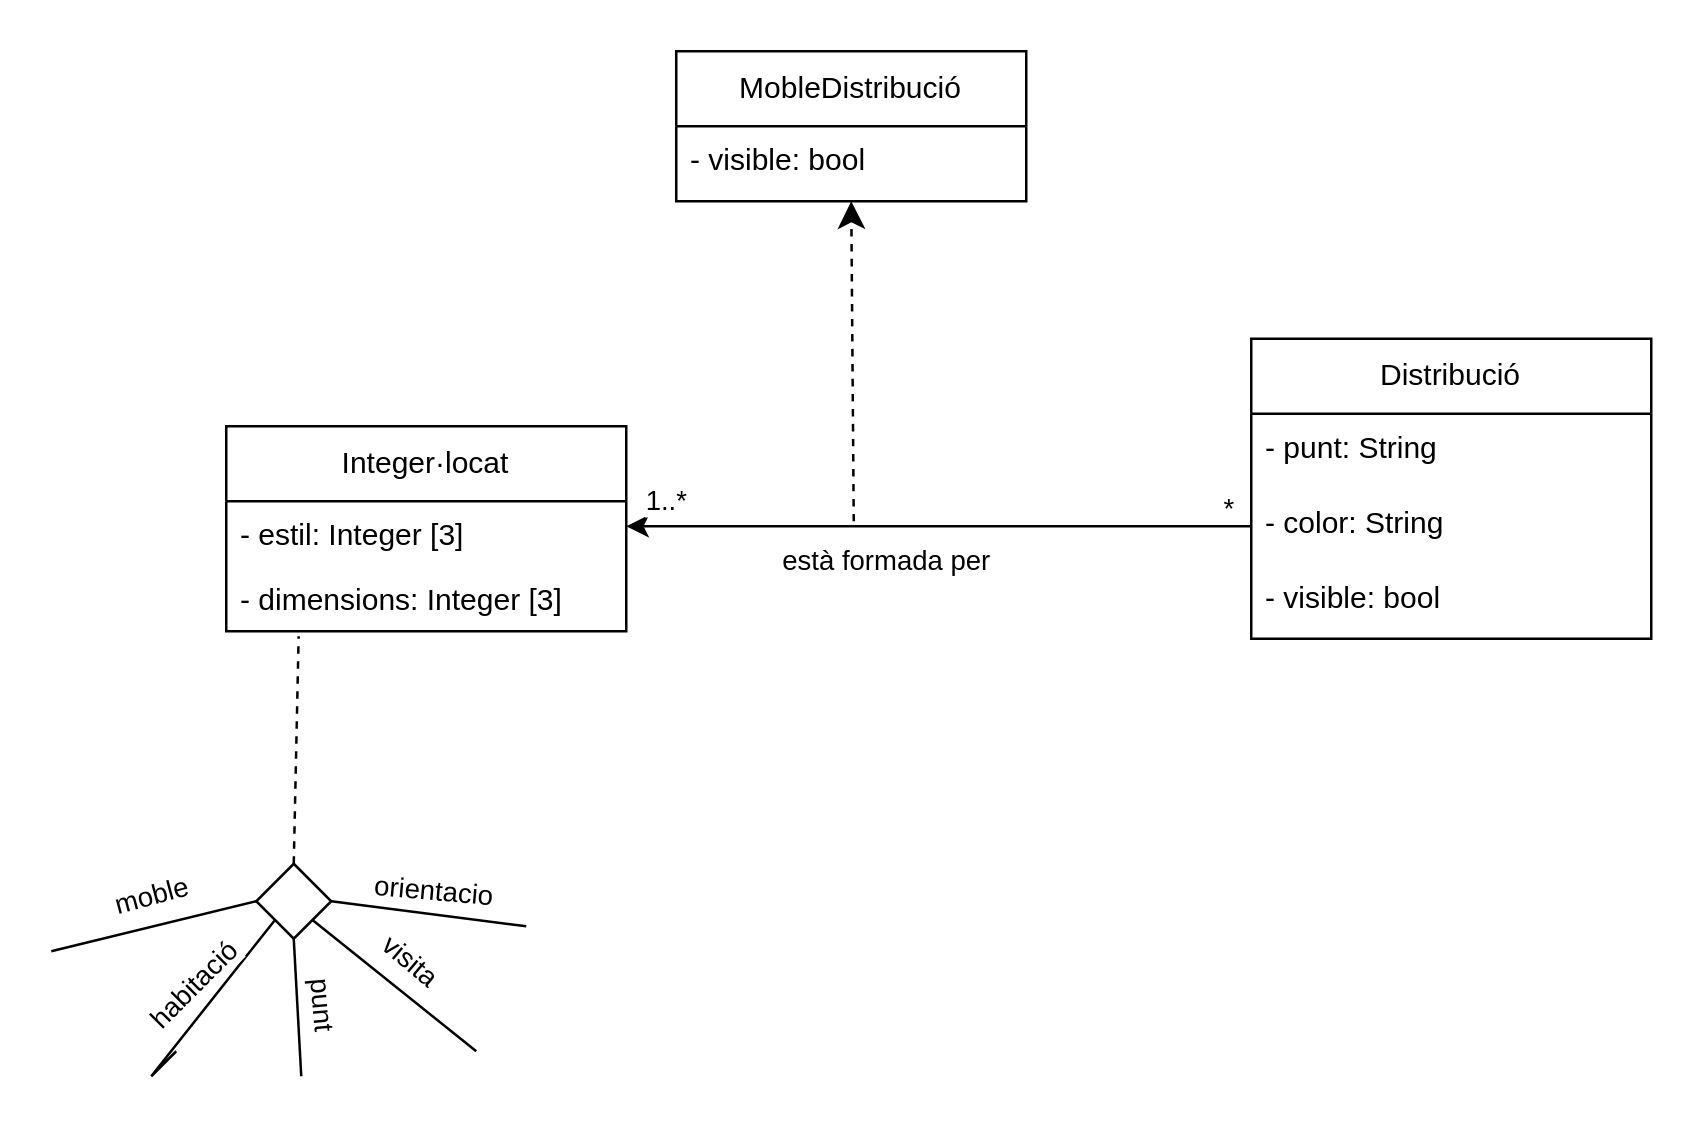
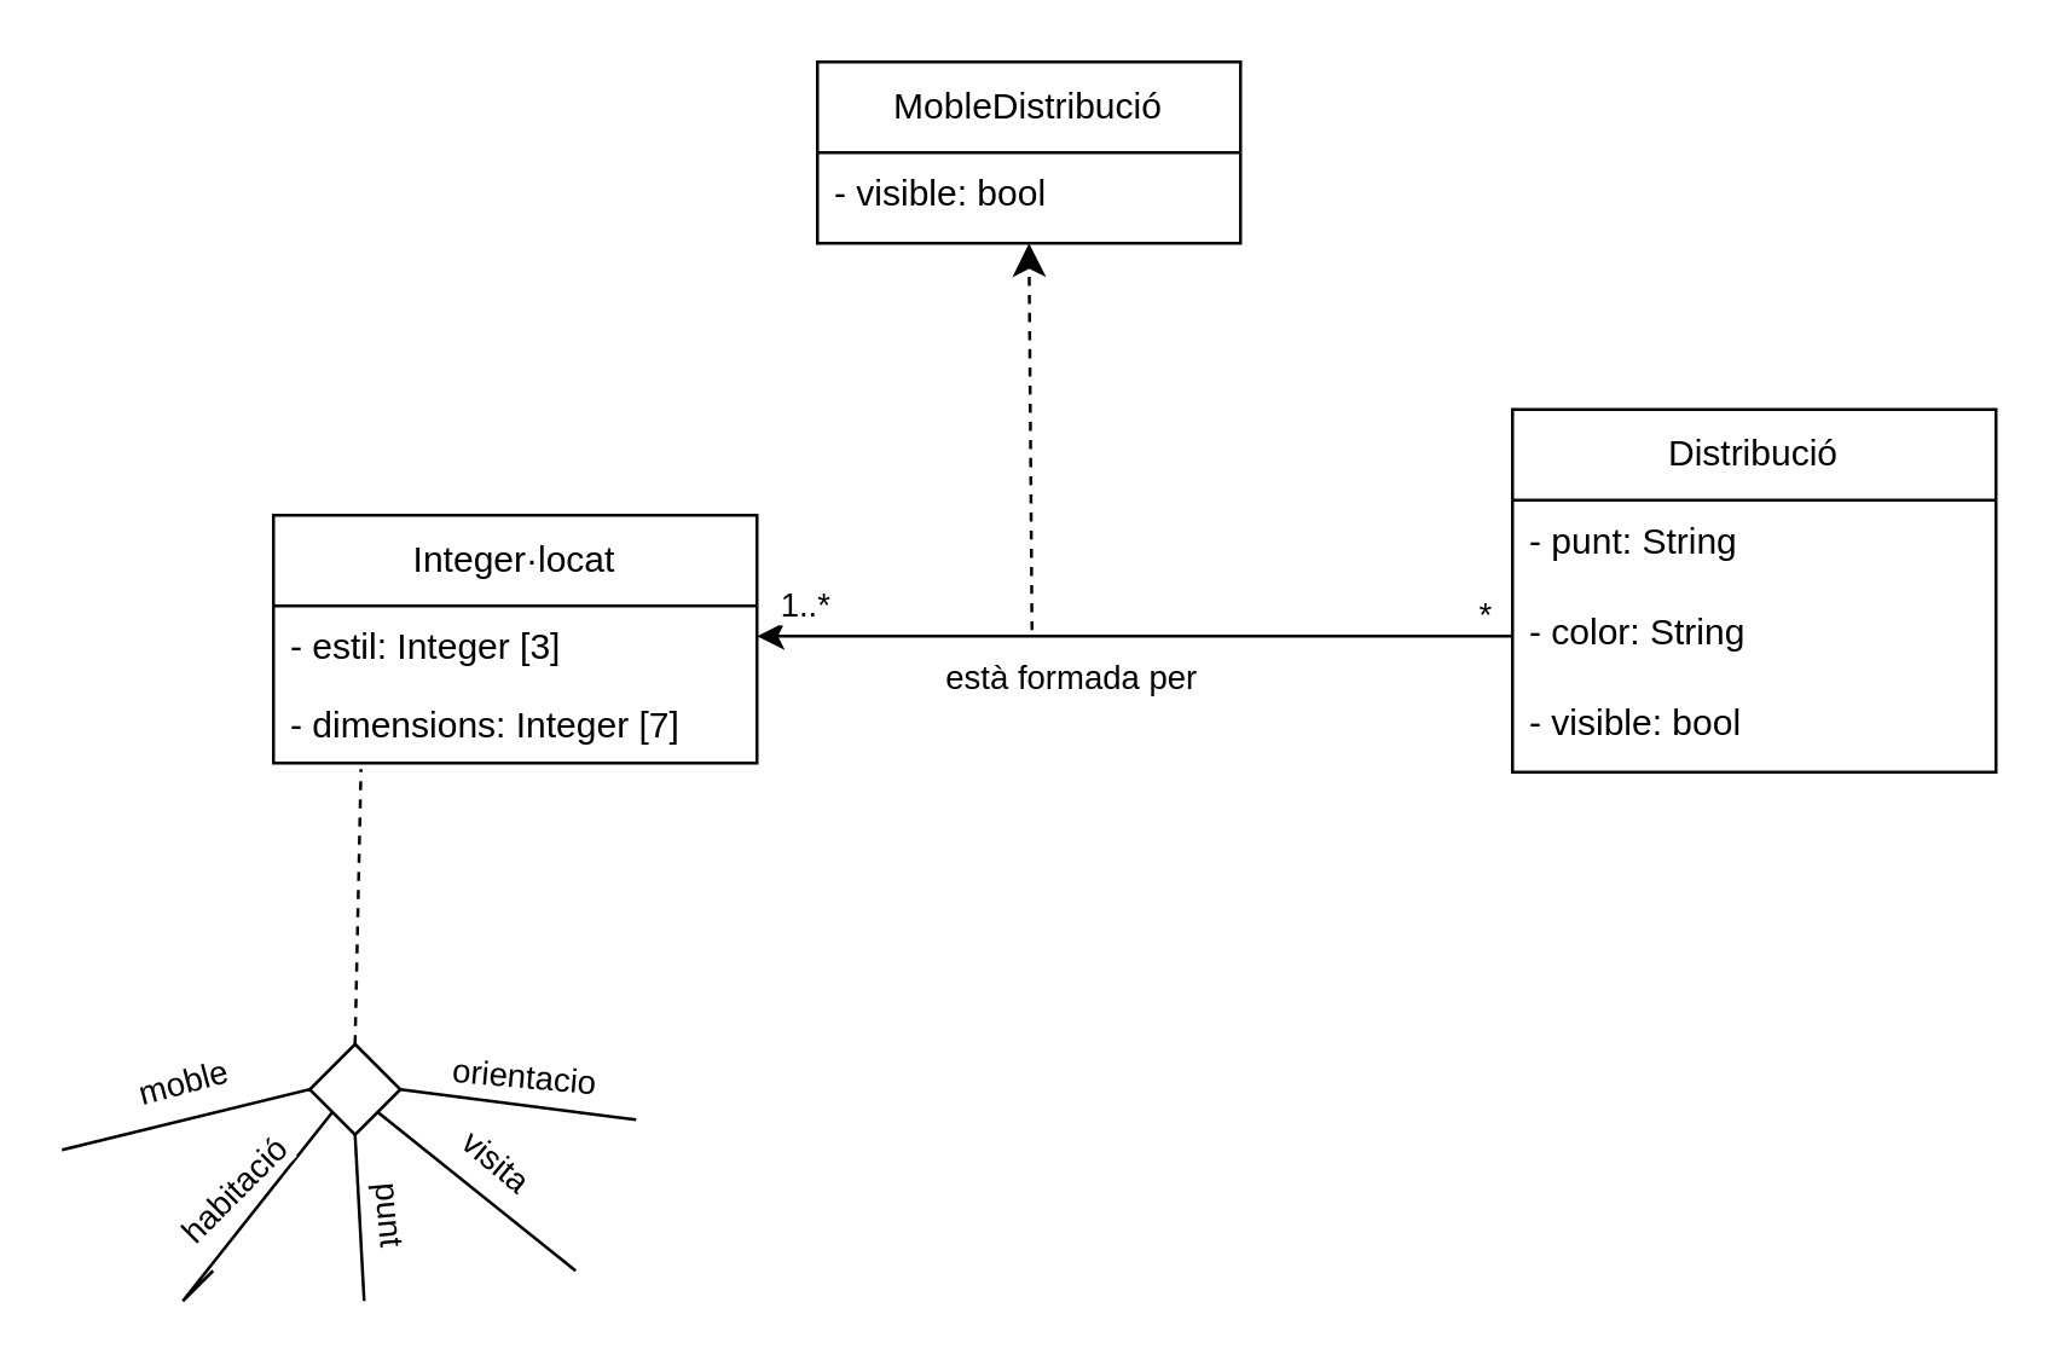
  <mxCell id="0" />
  <mxCell id="1" parent="0" />
  <mxCell id="2" value="Distribució" style="swimlane;fontStyle=0;childLayout=stackLayout;horizontal=1;startSize=30;horizontalStack=0;resizeParent=1;resizeParentMax=0;resizeLast=0;collapsible=1;marginBottom=0;whiteSpace=wrap;html=1;" vertex="1" parent="1"><mxGeometry x="500" y="135" width="160" height="120" as="geometry" /></mxCell>
  <mxCell id="3" value="- punt: String" style="text;align=left;verticalAlign=top;spacingLeft=4;spacingRight=4;overflow=hidden;rotatable=0;points=[[0,0.5],[1,0.5]];portConstraint=eastwest;rounded=0;shadow=0;html=0;" vertex="1" parent="2"><mxGeometry y="30" width="160" height="30" as="geometry" /></mxCell>
  <mxCell id="4" value="- color: String" style="text;align=left;verticalAlign=top;spacingLeft=4;spacingRight=4;overflow=hidden;rotatable=0;points=[[0,0.5],[1,0.5]];portConstraint=eastwest;rounded=0;shadow=0;html=0;" vertex="1" parent="2"><mxGeometry y="60" width="160" height="30" as="geometry" /></mxCell>
  <mxCell id="5" value="- visible: bool" style="text;align=left;verticalAlign=top;spacingLeft=4;spacingRight=4;overflow=hidden;rotatable=0;points=[[0,0.5],[1,0.5]];portConstraint=eastwest;rounded=0;shadow=0;html=0;" vertex="1" parent="2"><mxGeometry y="90" width="160" height="30" as="geometry" /></mxCell>
  <mxCell id="6" style="rounded=0;orthogonalLoop=1;jettySize=auto;html=1;exitX=0;exitY=0.5;exitDx=0;exitDy=0;entryX=1;entryY=0.5;entryDx=0;entryDy=0;" edge="1" parent="1" source="4"><mxGeometry relative="1" as="geometry"><mxPoint x="250" y="210" as="targetPoint" /></mxGeometry></mxCell>
  <mxCell id="7" value="*" style="edgeLabel;html=1;align=center;verticalAlign=middle;resizable=0;points=[];" connectable="0" vertex="1" parent="6"><mxGeometry x="-0.816" y="-1" relative="1" as="geometry"><mxPoint x="13" y="-7" as="offset" /></mxGeometry></mxCell>
  <mxCell id="8" value="1..*" style="edgeLabel;html=1;align=center;verticalAlign=middle;resizable=0;points=[];" connectable="0" vertex="1" parent="6"><mxGeometry x="0.883" y="2" relative="1" as="geometry"><mxPoint y="-13" as="offset" /></mxGeometry></mxCell>
  <mxCell id="9" value="està formada per" style="edgeLabel;html=1;align=center;verticalAlign=middle;resizable=0;points=[];" connectable="0" vertex="1" parent="6"><mxGeometry x="-0.041" y="3" relative="1" as="geometry"><mxPoint x="-27" y="10" as="offset" /></mxGeometry></mxCell>
  <mxCell id="10" style="edgeStyle=none;curved=1;rounded=0;orthogonalLoop=1;jettySize=auto;html=1;fontSize=12;startSize=8;endSize=8;dashed=1;entryX=0.5;entryY=1;entryDx=0;entryDy=0;" edge="1" parent="1" target="11"><mxGeometry relative="1" as="geometry"><mxPoint x="341" y="208" as="sourcePoint" /><mxPoint x="341" y="65" as="targetPoint" /></mxGeometry></mxCell>
  <mxCell id="11" value="MobleDistribució" style="swimlane;fontStyle=0;childLayout=stackLayout;horizontal=1;startSize=30;horizontalStack=0;resizeParent=1;resizeParentMax=0;resizeLast=0;collapsible=1;marginBottom=0;whiteSpace=wrap;html=1;" vertex="1" parent="1"><mxGeometry x="270" y="20" width="140" height="60" as="geometry" /></mxCell>
  <mxCell id="12" value="- visible: bool" style="text;align=left;verticalAlign=top;spacingLeft=4;spacingRight=4;overflow=hidden;rotatable=0;points=[[0,0.5],[1,0.5]];portConstraint=eastwest;rounded=0;shadow=0;html=0;" vertex="1" parent="11"><mxGeometry y="30" width="140" height="30" as="geometry" /></mxCell>
  <mxCell id="13" value="Integer·locat" style="swimlane;fontStyle=0;childLayout=stackLayout;horizontal=1;startSize=30;horizontalStack=0;resizeParent=1;resizeParentMax=0;resizeLast=0;collapsible=1;marginBottom=0;whiteSpace=wrap;html=1;" vertex="1" parent="1"><mxGeometry x="90" y="170" width="160" height="82" as="geometry" /></mxCell>
  <mxCell id="14" value="- estil: Integer [3]&#10;" style="text;align=left;verticalAlign=top;spacingLeft=4;spacingRight=4;overflow=hidden;rotatable=0;points=[[0,0.5],[1,0.5]];portConstraint=eastwest;rounded=0;shadow=0;html=0;" vertex="1" parent="13"><mxGeometry y="30" width="160" height="26" as="geometry" /></mxCell>
- <mxCell id="15" value="- dimensions: Integer [3]" style="text;align=left;verticalAlign=top;spacingLeft=4;spacingRight=4;overflow=hidden;rotatable=0;points=[[0,0.5],[1,0.5]];portConstraint=eastwest;rounded=0;shadow=0;html=0;" vertex="1" parent="13"><mxGeometry y="56" width="160" height="26" as="geometry" /></mxCell>
+ <mxCell id="15" value="- dimensions: Integer [7]" style="text;align=left;verticalAlign=top;spacingLeft=4;spacingRight=4;overflow=hidden;rotatable=0;points=[[0,0.5],[1,0.5]];portConstraint=eastwest;rounded=0;shadow=0;html=0;" vertex="1" parent="13"><mxGeometry y="56" width="160" height="26" as="geometry" /></mxCell>
  <mxCell id="16" value="" style="endArrow=none;dashed=1;html=1;rounded=0;entryX=0.181;entryY=1.077;entryDx=0;entryDy=0;entryPerimeter=0;exitX=0.5;exitY=0;exitDx=0;exitDy=0;" edge="1" parent="1" source="17" target="15"><mxGeometry width="50" height="50" relative="1" as="geometry"><mxPoint x="100" y="350" as="sourcePoint" /><mxPoint x="150" y="280" as="targetPoint" /></mxGeometry></mxCell>
  <mxCell id="17" value="" style="rhombus;whiteSpace=wrap;html=1;" vertex="1" parent="1"><mxGeometry x="102" y="345" width="30" height="30" as="geometry" /></mxCell>
  <mxCell id="18" value="" style="endArrow=none;html=1;rounded=0;entryX=0;entryY=1;entryDx=0;entryDy=0;" edge="1" parent="1" target="17"><mxGeometry width="50" height="50" relative="1" as="geometry"><mxPoint x="70" y="420" as="sourcePoint" /><mxPoint x="120" y="370" as="targetPoint" /><Array as="points"><mxPoint x="60" y="430" /></Array></mxGeometry></mxCell>
  <mxCell id="19" value="habitació" style="edgeLabel;html=1;align=center;verticalAlign=middle;resizable=0;points=[];rotation=-45;" connectable="0" vertex="1" parent="18"><mxGeometry x="0.06" relative="1" as="geometry"><mxPoint x="-6" y="-8" as="offset" /></mxGeometry></mxCell>
  <mxCell id="20" value="" style="endArrow=none;html=1;rounded=0;exitX=1;exitY=1;exitDx=0;exitDy=0;" edge="1" parent="1" source="17"><mxGeometry width="50" height="50" relative="1" as="geometry"><mxPoint x="150" y="370" as="sourcePoint" /><mxPoint x="190" y="420" as="targetPoint" /></mxGeometry></mxCell>
  <mxCell id="21" value="visita" style="edgeLabel;html=1;align=center;verticalAlign=middle;resizable=0;points=[];rotation=40;" connectable="0" vertex="1" parent="20"><mxGeometry x="0.263" y="-3" relative="1" as="geometry"><mxPoint y="-20" as="offset" /></mxGeometry></mxCell>
  <mxCell id="22" value="" style="endArrow=none;html=1;rounded=0;exitX=0.5;exitY=1;exitDx=0;exitDy=0;" edge="1" parent="1" source="17"><mxGeometry width="50" height="50" relative="1" as="geometry"><mxPoint x="120" y="380" as="sourcePoint" /><mxPoint x="120" y="430" as="targetPoint" /></mxGeometry></mxCell>
  <mxCell id="23" value="punt" style="edgeLabel;html=1;align=center;verticalAlign=middle;resizable=0;points=[];rotation=85;" connectable="0" vertex="1" parent="22"><mxGeometry x="0.166" y="-3" relative="1" as="geometry"><mxPoint x="14" y="-6" as="offset" /></mxGeometry></mxCell>
  <mxCell id="24" value="" style="endArrow=none;html=1;rounded=0;exitX=1;exitY=0.5;exitDx=0;exitDy=0;" edge="1" parent="1" source="17"><mxGeometry width="50" height="50" relative="1" as="geometry"><mxPoint x="171.5" y="345" as="sourcePoint" /><mxPoint x="210" y="370" as="targetPoint" /></mxGeometry></mxCell>
  <mxCell id="25" value="orientacio" style="edgeLabel;html=1;align=center;verticalAlign=middle;resizable=0;points=[];rotation=5;" connectable="0" vertex="1" parent="24"><mxGeometry x="0.051" relative="1" as="geometry"><mxPoint y="-10" as="offset" /></mxGeometry></mxCell>
  <mxCell id="26" value="" style="endArrow=none;html=1;rounded=0;entryX=0;entryY=0.5;entryDx=0;entryDy=0;" edge="1" parent="1" target="17"><mxGeometry width="50" height="50" relative="1" as="geometry"><mxPoint x="20" y="380" as="sourcePoint" /><mxPoint x="110" y="363" as="targetPoint" /></mxGeometry></mxCell>
  <mxCell id="27" value="moble" style="edgeLabel;html=1;align=center;verticalAlign=middle;resizable=0;points=[];rotation=-15;" connectable="0" vertex="1" parent="26"><mxGeometry x="-0.04" y="1" relative="1" as="geometry"><mxPoint y="-12" as="offset" /></mxGeometry></mxCell>
